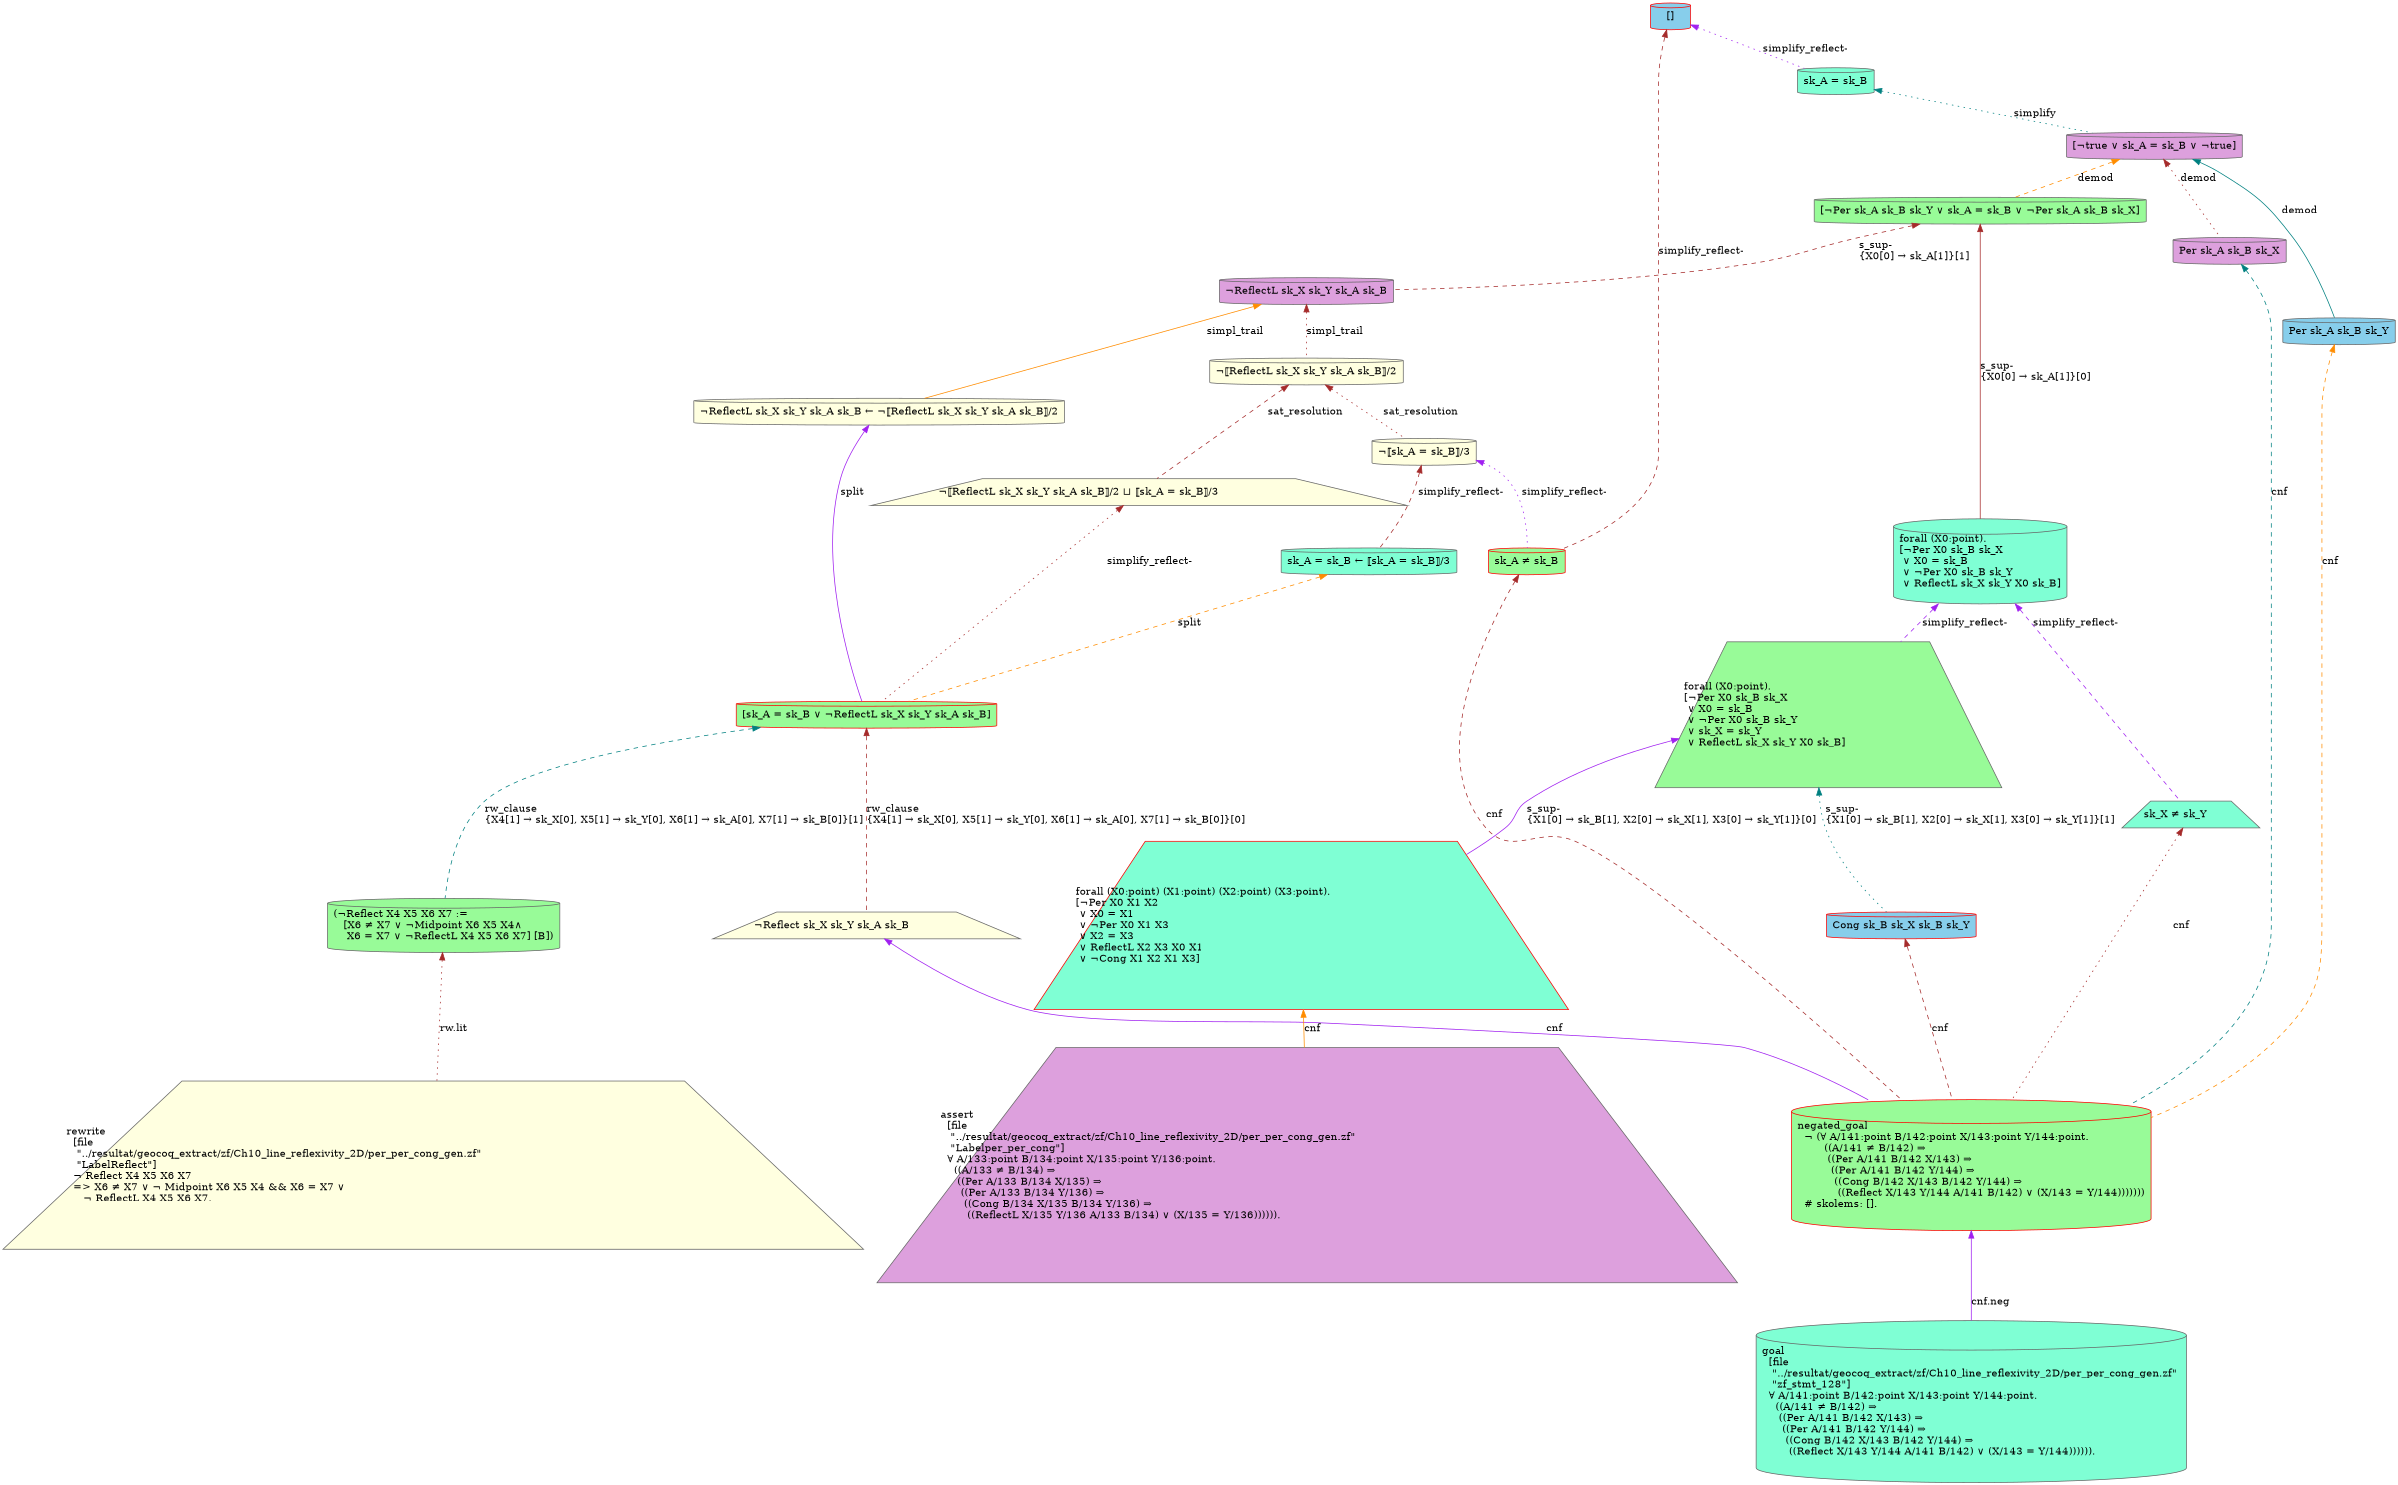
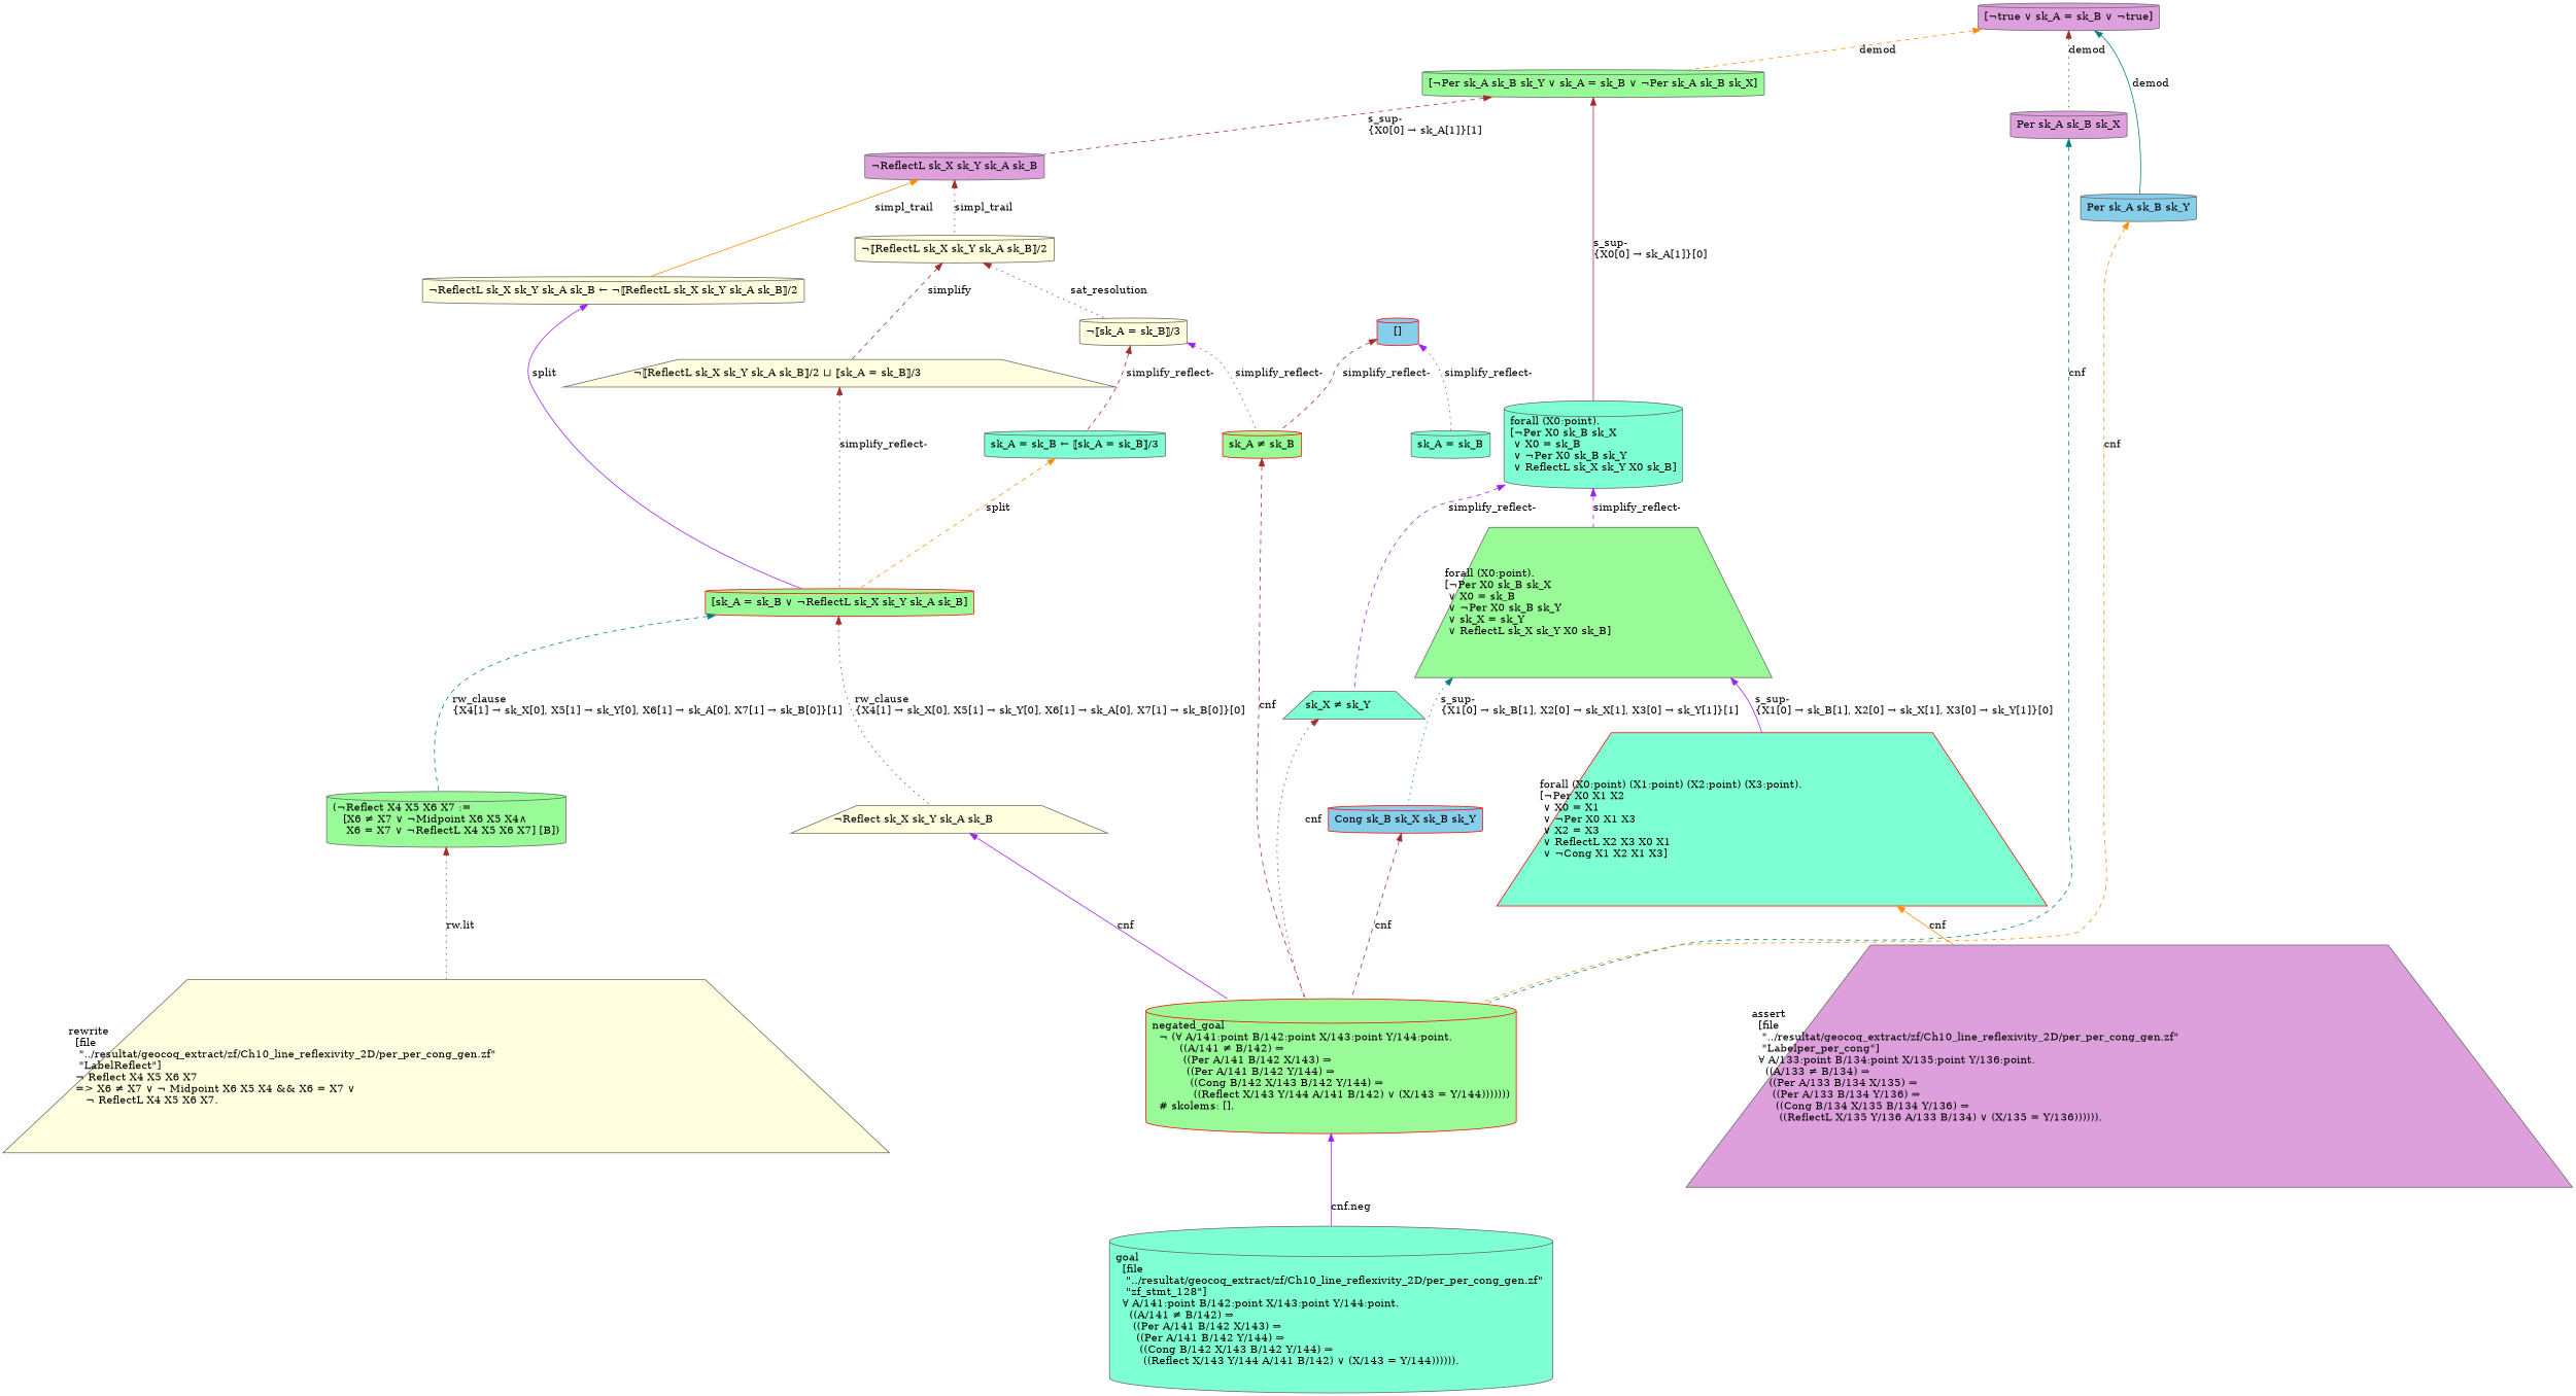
  digraph {
    node [color=gray40 fillcolor=palegreen shape=cylinder style=filled]
    edge [color=brown dir=back style=dashed]
    n1 [color=red fillcolor=skyblue label="[]"]
    n2 [color=red label="sk_A ≠ sk_B\l"]
    n3 [fillcolor=aquamarine label="sk_A = sk_B\l"]
    n4 [color=red label="negated_goal\l  ¬ (∀ A/141:point B/142:point X/143:point Y/144:point.\l        ((A/141 ≠ B/142) ⇒\l         ((Per A/141 B/142 X/143) ⇒\l          ((Per A/141 B/142 Y/144) ⇒\l           ((Cong B/142 X/143 B/142 Y/144) ⇒\l            ((Reflect X/143 Y/144 A/141 B/142) ∨ (X/143 = Y/144)))))))\l  # skolems: [].\l"]
    n5 [fillcolor=plum label="[¬true ∨ sk_A = sk_B ∨ ¬true]\l"]
    n6 [fillcolor=aquamarine label="goal\l  [file\l   \"../resultat/geocoq_extract/zf/Ch10_line_reflexivity_2D/per_per_cong_gen.zf\" \l   \"zf_stmt_128\"]\l  ∀ A/141:point B/142:point X/143:point Y/144:point.\l    ((A/141 ≠ B/142) ⇒\l     ((Per A/141 B/142 X/143) ⇒\l      ((Per A/141 B/142 Y/144) ⇒\l       ((Cong B/142 X/143 B/142 Y/144) ⇒\l        ((Reflect X/143 Y/144 A/141 B/142) ∨ (X/143 = Y/144)))))).\l"]
    n7 [fillcolor=plum label="Per sk_A sk_B sk_X\l"]
    n8 [fillcolor=skyblue label="Per sk_A sk_B sk_Y\l"]
    n9 [label="[¬Per sk_A sk_B sk_Y ∨ sk_A = sk_B ∨ ¬Per sk_A sk_B sk_X]\l"]
    n10 [fillcolor=plum label="¬ReflectL sk_X sk_Y sk_A sk_B\l"]
    n11 [fillcolor=aquamarine label="forall (X0:point).\l[¬Per X0 sk_B sk_X\l ∨ X0 = sk_B\l ∨ ¬Per X0 sk_B sk_Y\l ∨ ReflectL sk_X sk_Y X0 sk_B]\l"]
    n12 [fillcolor=lightyellow label="¬⟦ReflectL sk_X sk_Y sk_A sk_B⟧/2\l"]
    n13 [fillcolor=lightyellow label="¬ReflectL sk_X sk_Y sk_A sk_B ← ¬⟦ReflectL sk_X sk_Y sk_A sk_B⟧/2\l"]
    n14 [fillcolor=aquamarine label="sk_X ≠ sk_Y\l" shape=trapezium]
    n15 [label="forall (X0:point).\l[¬Per X0 sk_B sk_X\l ∨ X0 = sk_B\l ∨ ¬Per X0 sk_B sk_Y\l ∨ sk_X = sk_Y\l ∨ ReflectL sk_X sk_Y X0 sk_B]\l" shape=trapezium]
    n16 [fillcolor=lightyellow label="¬⟦sk_A = sk_B⟧/3\l"]
    n17 [fillcolor=lightyellow label="¬⟦ReflectL sk_X sk_Y sk_A sk_B⟧/2 ⊔ ⟦sk_A = sk_B⟧/3\l" shape=trapezium]
    n18 [color=red label="[sk_A = sk_B ∨ ¬ReflectL sk_X sk_Y sk_A sk_B]\l"]
    n19 [fillcolor=aquamarine label="sk_A = sk_B ← ⟦sk_A = sk_B⟧/3\l"]
    n20 [label="(¬Reflect X4 X5 X6 X7 :=\l   [X6 ≠ X7 ∨ ¬Midpoint X6 X5 X4∧\l    X6 = X7 ∨ ¬ReflectL X4 X5 X6 X7] [B])\l"]
    n21 [fillcolor=lightyellow label="¬Reflect sk_X sk_Y sk_A sk_B\l" shape=trapezium]
    n22 [fillcolor=lightyellow label="rewrite\l  [file\l   \"../resultat/geocoq_extract/zf/Ch10_line_reflexivity_2D/per_per_cong_gen.zf\" \l   \"LabelReflect\"]\l  ¬ Reflect X4 X5 X6 X7\l  =\> X6 ≠ X7 ∨ ¬ Midpoint X6 X5 X4 && X6 = X7 ∨ \l     ¬ ReflectL X4 X5 X6 X7.\l" shape=trapezium]
    n23 [color=red fillcolor=aquamarine label="forall (X0:point) (X1:point) (X2:point) (X3:point).\l[¬Per X0 X1 X2\l ∨ X0 = X1\l ∨ ¬Per X0 X1 X3\l ∨ X2 = X3\l ∨ ReflectL X2 X3 X0 X1\l ∨ ¬Cong X1 X2 X1 X3]\l" shape=trapezium]
    n24 [color=red fillcolor=skyblue label="Cong sk_B sk_X sk_B sk_Y\l"]
    n25 [fillcolor=plum label="assert\l  [file\l   \"../resultat/geocoq_extract/zf/Ch10_line_reflexivity_2D/per_per_cong_gen.zf\" \l   \"Labelper_per_cong\"]\l  ∀ A/133:point B/134:point X/135:point Y/136:point.\l    ((A/133 ≠ B/134) ⇒\l     ((Per A/133 B/134 X/135) ⇒\l      ((Per A/133 B/134 Y/136) ⇒\l       ((Cong B/134 X/135 B/134 Y/136) ⇒\l        ((ReflectL X/135 Y/136 A/133 B/134) ∨ (X/135 = Y/136)))))).\l" shape=trapezium]
    n1 -> n2 [label="simplify_reflect-"]
    n1 -> n3 [color=purple label="simplify_reflect-" style=dotted]
    n2 -> n4 [label=cnf]
-   n3 -> n5 [color=teal label=simplify style=dotted]
    n4 -> n6 [color=purple label="cnf.neg" style=solid]
    n5 -> n7 [label=demod style=dotted]
    n5 -> n8 [color=teal label=demod style=solid]
    n5 -> n9 [color=darkorange label=demod]
    n7 -> n4 [color=teal label=cnf]
    n8 -> n4 [color=darkorange label=cnf]
    n9 -> n10 [label="s_sup-\l\{X0[0] → sk_A[1]\}[1]\l"]
    n9 -> n11 [label="s_sup-\l\{X0[0] → sk_A[1]\}[0]\l" style=solid]
    n10 -> n12 [label=simpl_trail style=dotted]
    n10 -> n13 [color=darkorange label=simpl_trail style=solid]
    n11 -> n14 [color=purple label="simplify_reflect-"]
    n11 -> n15 [color=purple label="simplify_reflect-"]
    n12 -> n16 [label=sat_resolution style=dotted]
-   n12 -> n17 [label=sat_resolution]
+   n12 -> n17 [label=simplify]
    n13 -> n18 [color=purple label=split style=solid]
    n14 -> n4 [label=cnf style=dotted]
    n15 -> n23 [color=purple label="s_sup-\l\{X1[0] → sk_B[1], X2[0] → sk_X[1], X3[0] → sk_Y[1]\}[0]\l" style=solid]
    n15 -> n24 [color=teal label="s_sup-\l\{X1[0] → sk_B[1], X2[0] → sk_X[1], X3[0] → sk_Y[1]\}[1]\l" style=dotted]
    n16 -> n2 [color=purple label="simplify_reflect-" style=dotted]
    n16 -> n19 [label="simplify_reflect-"]
    n17 -> n18 [label="simplify_reflect-" style=dotted]
    n18 -> n20 [color=teal label="rw_clause\l\{X4[1] → sk_X[0], X5[1] → sk_Y[0], X6[1] → sk_A[0], X7[1] → sk_B[0]\}[1]\l"]
-   n18 -> n21 [label="rw_clause\l\{X4[1] → sk_X[0], X5[1] → sk_Y[0], X6[1] → sk_A[0], X7[1] → sk_B[0]\}[0]\l"]
+   n18 -> n21 [label="rw_clause\l\{X4[1] → sk_X[0], X5[1] → sk_Y[0], X6[1] → sk_A[0], X7[1] → sk_B[0]\}[0]\l" style=dotted]
    n19 -> n18 [color=darkorange label=split]
    n20 -> n22 [label="rw.lit" style=dotted]
    n21 -> n4 [color=purple label=cnf style=solid]
    n23 -> n25 [color=darkorange label=cnf style=solid]
    n24 -> n4 [label=cnf]
  }
